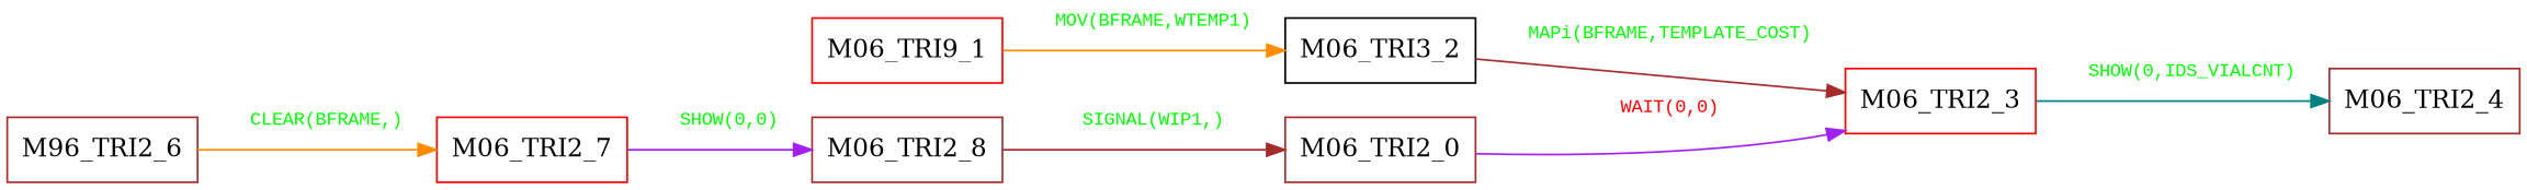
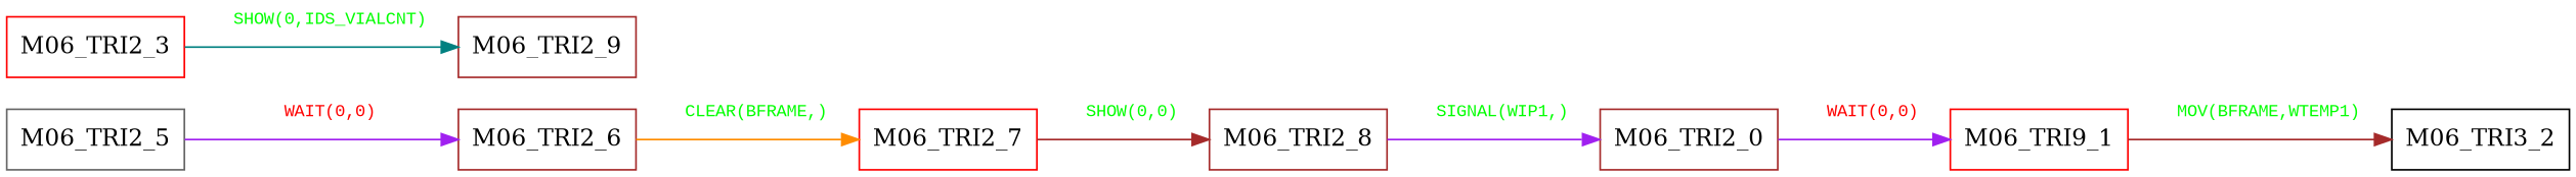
  digraph {
    rankdir=LR
    node [color=brown shape=record]
    edge [color=purple fontcolor=green]
    n1 [color=red label=M06_TRI9_1]
    M06_TRI2_0
    n3 [color=black label=M06_TRI3_2]
    M06_TRI2_3 [color=red]
-   M06_TRI2_4
-   M06_TRI2_6 [label=M96_TRI2_6]
+   M06_TRI2_4 [label=M06_TRI2_9]
+   M06_TRI2_5 [color=gray40]
+   M06_TRI2_6
    M06_TRI2_7 [color=red]
    M06_TRI2_8
-   n1 -> n3 [color=darkorange label=< <font face="Courier New" point-size="10"> MOV(BFRAME,WTEMP1)<br/> </font>>]
-   M06_TRI2_0 -> M06_TRI2_3 [fontcolor=red label=< <font face="Courier New" point-size="10"> WAIT(0,0)<br/> </font>>]
-   n3 -> M06_TRI2_3 [color=brown label=< <font face="Courier New" point-size="10"> MAPi(BFRAME,TEMPLATE_COST)<br/> </font>>]
+   n1 -> n3 [color=brown label=< <font face="Courier New" point-size="10"> MOV(BFRAME,WTEMP1)<br/> </font>>]
+   M06_TRI2_0 -> n1 [fontcolor=red label=< <font face="Courier New" point-size="10"> WAIT(0,0)<br/> </font>>]
    M06_TRI2_3 -> M06_TRI2_4 [color=teal label=< <font face="Courier New" point-size="10"> SHOW(0,IDS_VIALCNT)<br/> </font>>]
+   M06_TRI2_5 -> M06_TRI2_6 [fontcolor=red label=< <font face="Courier New" point-size="10"> WAIT(0,0)<br/> </font>>]
    M06_TRI2_6 -> M06_TRI2_7 [color=darkorange label=< <font face="Courier New" point-size="10"> CLEAR(BFRAME,)<br/> </font>>]
-   M06_TRI2_7 -> M06_TRI2_8 [label=< <font face="Courier New" point-size="10"> SHOW(0,0)<br/> </font>>]
-   M06_TRI2_8 -> M06_TRI2_0 [color=brown label=< <font face="Courier New" point-size="10"> SIGNAL(WIP1,)<br/> </font>>]
+   M06_TRI2_7 -> M06_TRI2_8 [color=brown label=< <font face="Courier New" point-size="10"> SHOW(0,0)<br/> </font>>]
+   M06_TRI2_8 -> M06_TRI2_0 [label=< <font face="Courier New" point-size="10"> SIGNAL(WIP1,)<br/> </font>>]
  }
